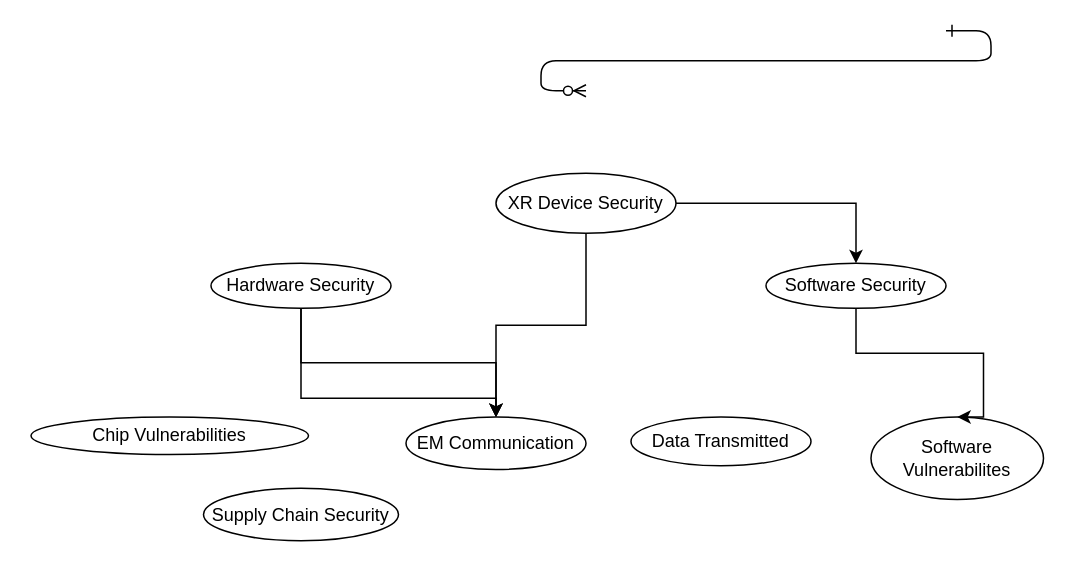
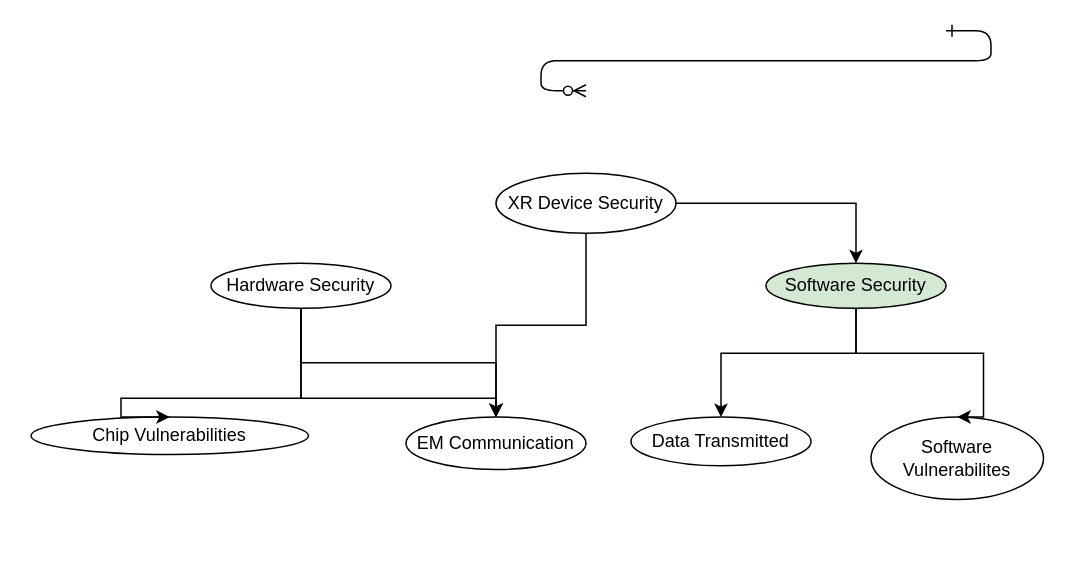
  <mxCell id="0" />
  <mxCell id="1" parent="0" />
  <mxCell id="2" value="" style="edgeStyle=entityRelationEdgeStyle;endArrow=ERzeroToMany;startArrow=ERone;endFill=1;startFill=0;" parent="1" edge="1"><mxGeometry width="100" height="100" relative="1" as="geometry"><mxPoint x="630" y="20" as="sourcePoint" /><mxPoint x="390" y="60" as="targetPoint" /></mxGeometry></mxCell>
  <mxCell id="3" style="edgeStyle=orthogonalEdgeStyle;rounded=0;orthogonalLoop=1;jettySize=auto;html=1;entryX=0.5;entryY=0;entryDx=0;entryDy=0;" edge="1" parent="1" source="5" target="14"><mxGeometry relative="1" as="geometry"><mxPoint x="490" y="135" as="targetPoint" /></mxGeometry></mxCell>
  <mxCell id="4" style="edgeStyle=orthogonalEdgeStyle;rounded=0;orthogonalLoop=1;jettySize=auto;html=1;" edge="1" parent="1" source="5" target="10"><mxGeometry relative="1" as="geometry"><mxPoint x="180" y="135" as="targetPoint" /></mxGeometry></mxCell>
  <mxCell id="5" value="XR Device Security" style="ellipse;whiteSpace=wrap;html=1;" vertex="1" parent="1"><mxGeometry x="330" y="115" width="120" height="40" as="geometry" /></mxCell>
  <mxCell id="6" style="edgeStyle=orthogonalEdgeStyle;rounded=0;orthogonalLoop=1;jettySize=auto;html=1;exitX=0.5;exitY=1;exitDx=0;exitDy=0;" edge="1" parent="1" source="7" target="10"><mxGeometry relative="1" as="geometry"><mxPoint x="200" y="295" as="targetPoint" /></mxGeometry></mxCell>
  <mxCell id="7" value="Hardware Security" style="ellipse;whiteSpace=wrap;html=1;" vertex="1" parent="1"><mxGeometry x="140" y="175" width="120" height="30" as="geometry" /></mxCell>
  <mxCell id="8" value="Chip Vulnerabilities" style="ellipse;whiteSpace=wrap;html=1;" vertex="1" parent="1"><mxGeometry x="20" y="277.5" width="185" height="25" as="geometry" /></mxCell>
- <mxCell id="9" value="Supply Chain Security" style="ellipse;whiteSpace=wrap;html=1;" vertex="1" parent="1"><mxGeometry x="135" y="325" width="130" height="35" as="geometry" /></mxCell>
  <mxCell id="10" value="EM Communication" style="ellipse;whiteSpace=wrap;html=1;" vertex="1" parent="1"><mxGeometry x="270" y="277.5" width="120" height="35" as="geometry" /></mxCell>
  <mxCell id="11" value="Software Vulnerabilites" style="ellipse;whiteSpace=wrap;html=1;" vertex="1" parent="1"><mxGeometry x="580" y="277.5" width="115" height="55" as="geometry" /></mxCell>
  <mxCell id="12" value="Data Transmitted" style="ellipse;whiteSpace=wrap;html=1;" vertex="1" parent="1"><mxGeometry x="420" y="277.5" width="120" height="32.5" as="geometry" /></mxCell>
- <mxCell id="14" value="Software Security" style="ellipse;whiteSpace=wrap;html=1;" vertex="1" parent="1"><mxGeometry x="510" y="175" width="120" height="30" as="geometry" /></mxCell>
+ <mxCell id="13" style="edgeStyle=orthogonalEdgeStyle;rounded=0;orthogonalLoop=1;jettySize=auto;html=1;exitX=0.5;exitY=1;exitDx=0;exitDy=0;entryX=0.5;entryY=0;entryDx=0;entryDy=0;" edge="1" parent="1" source="14" target="12"><mxGeometry relative="1" as="geometry"><mxPoint x="570" y="235" as="targetPoint" /><Array as="points"><mxPoint x="570" y="235" /><mxPoint x="480" y="235" /></Array></mxGeometry></mxCell>
+ <mxCell id="14" value="Software Security" style="ellipse;whiteSpace=wrap;html=1;fillColor=#d5e8d4;" vertex="1" parent="1"><mxGeometry x="510" y="175" width="120" height="30" as="geometry" /></mxCell>
  <mxCell id="15" style="edgeStyle=orthogonalEdgeStyle;rounded=0;orthogonalLoop=1;jettySize=auto;html=1;entryX=0.5;entryY=0;entryDx=0;entryDy=0;" edge="1" parent="1" target="11"><mxGeometry relative="1" as="geometry"><mxPoint x="654.5" y="255" as="targetPoint" /><mxPoint x="570" y="205" as="sourcePoint" /><Array as="points"><mxPoint x="570" y="235" /><mxPoint x="655" y="235" /></Array></mxGeometry></mxCell>
  <mxCell id="16" style="edgeStyle=orthogonalEdgeStyle;rounded=0;orthogonalLoop=1;jettySize=auto;html=1;entryX=0.5;entryY=0;entryDx=0;entryDy=0;" edge="1" parent="1" target="10"><mxGeometry relative="1" as="geometry"><mxPoint x="240" y="310" as="targetPoint" /><mxPoint x="200" y="205" as="sourcePoint" /><Array as="points"><mxPoint x="200" y="265" /><mxPoint x="330" y="265" /></Array></mxGeometry></mxCell>
+ <mxCell id="17" style="edgeStyle=orthogonalEdgeStyle;rounded=0;orthogonalLoop=1;jettySize=auto;html=1;exitX=0.5;exitY=1;exitDx=0;exitDy=0;entryX=0.5;entryY=0;entryDx=0;entryDy=0;" edge="1" parent="1" source="7" target="8"><mxGeometry relative="1" as="geometry"><mxPoint x="170" y="307.5" as="targetPoint" /><mxPoint x="170" y="217.5" as="sourcePoint" /><Array as="points"><mxPoint x="200" y="265" /><mxPoint x="80" y="265" /></Array></mxGeometry></mxCell>
